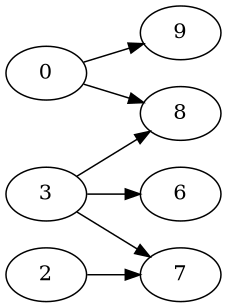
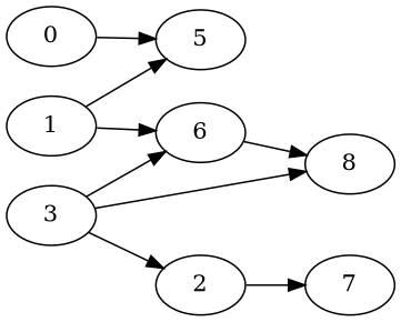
  digraph {
    rankdir=LR
    0
    8
-   5 [label=9]
+   5
+   1
    6
    3
    7
    2
-   0 -> 8
+   6 -> 8
    0 -> 5
+   1 -> 5
+   1 -> 6
    3 -> 8
    3 -> 6
-   3 -> 7
+   3 -> 2
    2 -> 7
  }
